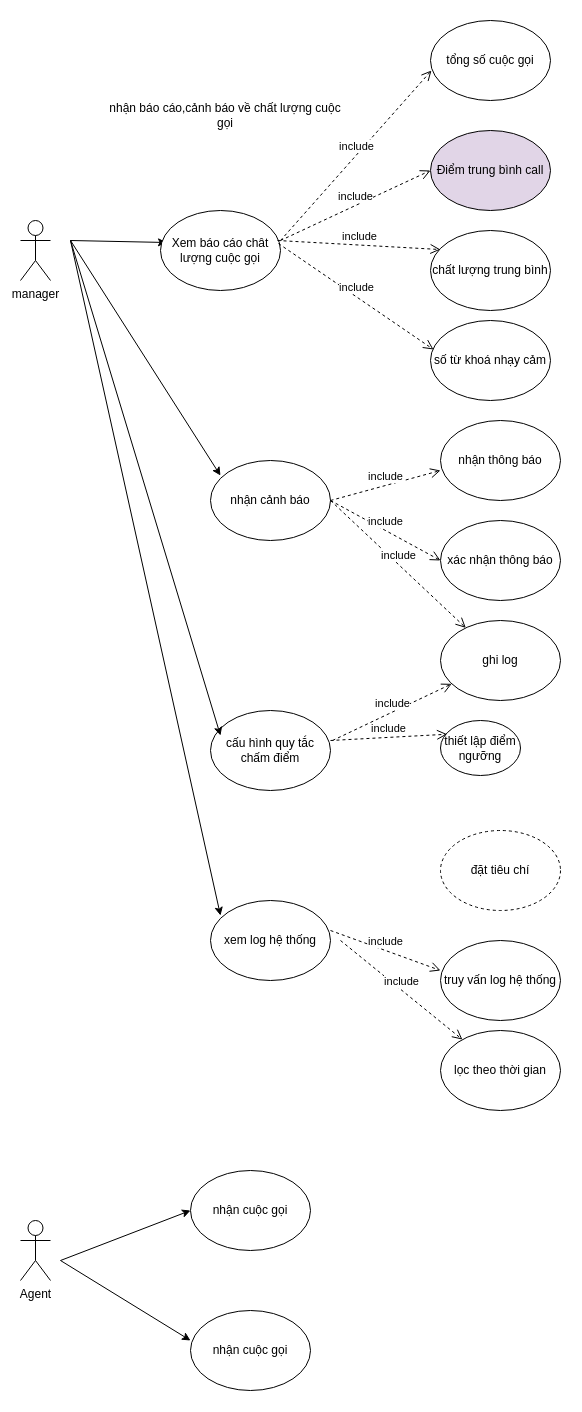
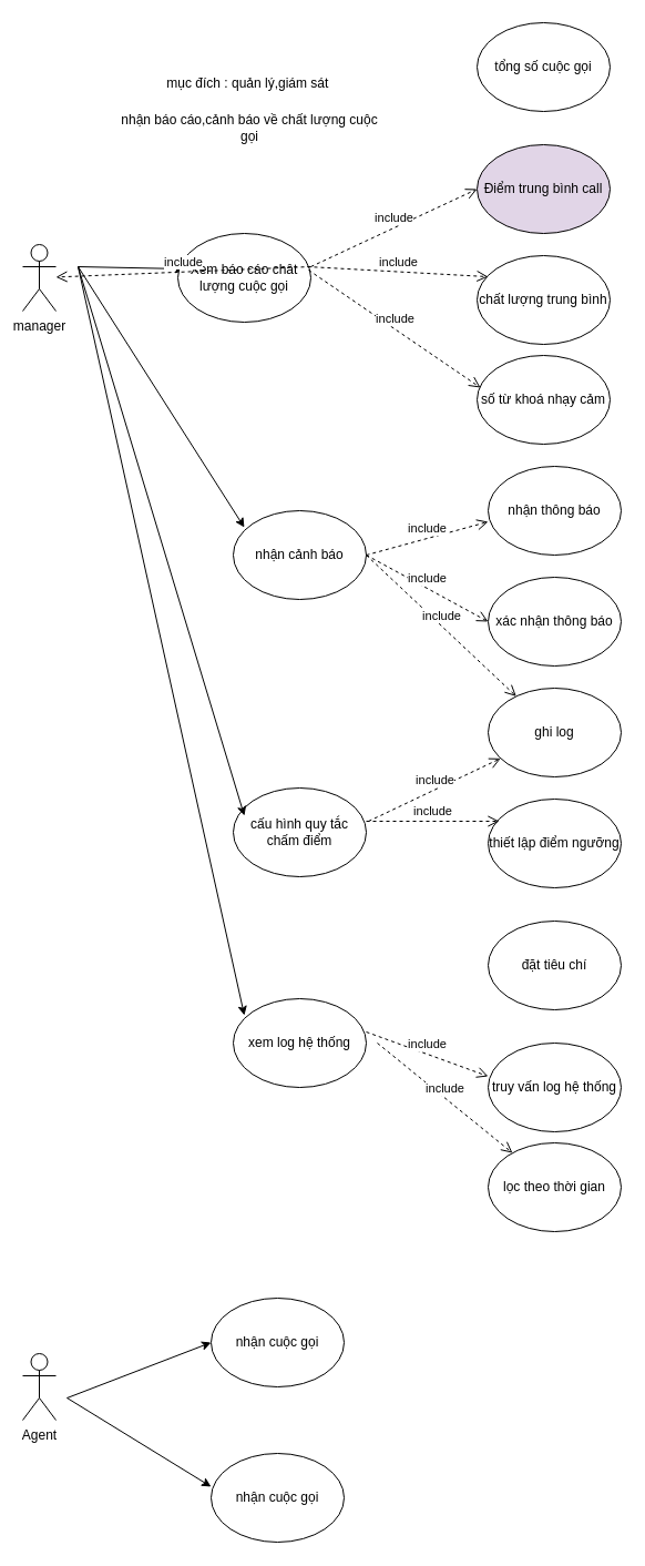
  <mxCell id="0" />
  <mxCell id="1" parent="0" />
  <mxCell id="2" value="manager" style="shape=umlActor;verticalLabelPosition=bottom;verticalAlign=top;html=1;outlineConnect=0;" parent="1" vertex="1"><mxGeometry x="20" y="220" width="30" height="60" as="geometry" /></mxCell>
  <mxCell id="3" value="" style="endArrow=classic;html=1;rounded=0;entryX=0.05;entryY=0.4;entryDx=0;entryDy=0;entryPerimeter=0;" parent="1" target="6" edge="1"><mxGeometry width="50" height="50" relative="1" as="geometry"><mxPoint x="70" y="240" as="sourcePoint" /><mxPoint x="120" y="240" as="targetPoint" /></mxGeometry></mxCell>
+ <mxCell id="4" value="mục đích : quản lý,giám sát&amp;nbsp;" style="text;html=1;align=center;verticalAlign=middle;whiteSpace=wrap;rounded=0;" parent="1" vertex="1"><mxGeometry x="100" width="250" height="30" as="geometry" y="60" /></mxCell>
  <mxCell id="5" value="nhận báo cáo,cảnh báo về chất lượng cuộc gọi" style="text;html=1;align=center;verticalAlign=middle;whiteSpace=wrap;rounded=0;" parent="1" vertex="1"><mxGeometry x="105" y="100" width="240" height="30" as="geometry" /></mxCell>
  <mxCell id="6" value="Xem báo cáo chât lượng cuộc gọi" style="ellipse;whiteSpace=wrap;html=1;" parent="1" vertex="1"><mxGeometry x="160" y="210" width="120" height="80" as="geometry" /></mxCell>
  <mxCell id="7" value="tổng số cuộc gọi" style="ellipse;whiteSpace=wrap;html=1;" parent="1" vertex="1"><mxGeometry x="430" y="20" width="120" height="80" as="geometry" /></mxCell>
  <mxCell id="8" value="Điểm trung bình call" style="ellipse;whiteSpace=wrap;html=1;fillColor=#e1d5e7;" parent="1" vertex="1"><mxGeometry x="430" y="130" width="120" height="80" as="geometry" /></mxCell>
  <mxCell id="9" value="chất lượng trung bình" style="ellipse;whiteSpace=wrap;html=1;" parent="1" vertex="1"><mxGeometry x="430" y="230" width="120" height="80" as="geometry" /></mxCell>
  <mxCell id="10" value="số từ khoá nhạy cảm" style="ellipse;whiteSpace=wrap;html=1;" parent="1" vertex="1"><mxGeometry x="430" y="320" width="120" height="80" as="geometry" /></mxCell>
  <mxCell id="11" value="nhận cảnh báo" style="ellipse;whiteSpace=wrap;html=1;" parent="1" vertex="1"><mxGeometry x="210" y="460" width="120" height="80" as="geometry" /></mxCell>
  <mxCell id="12" value="" style="endArrow=classic;html=1;rounded=0;entryX=0.083;entryY=0.188;entryDx=0;entryDy=0;entryPerimeter=0;" parent="1" target="11" edge="1"><mxGeometry width="50" height="50" relative="1" as="geometry"><mxPoint x="70" y="240" as="sourcePoint" /><mxPoint x="120" y="190" as="targetPoint" /></mxGeometry></mxCell>
  <mxCell id="13" value="nhận thông báo&lt;span style=&quot;color: rgba(0, 0, 0, 0); font-family: monospace; font-size: 0px; text-align: start; text-wrap-mode: nowrap;&quot;&gt;%3CmxGraphModel%3E%3Croot%3E%3CmxCell%20id%3D%220%22%2F%3E%3CmxCell%20id%3D%221%22%20parent%3D%220%22%2F%3E%3CmxCell%20id%3D%222%22%20value%3D%22include%22%20style%3D%22text%3Bhtml%3D1%3Balign%3Dcenter%3BverticalAlign%3Dmiddle%3BwhiteSpace%3Dwrap%3Brounded%3D0%3Brotation%3D45%3B%22%20vertex%3D%221%22%20parent%3D%221%22%3E%3CmxGeometry%20x%3D%22440.0%22%20y%3D%22194.999%22%20width%3D%2250%22%20height%3D%2230%22%20as%3D%22geometry%22%2F%3E%3C%2FmxCell%3E%3C%2Froot%3E%3C%2FmxGraphModel%3E&lt;/span&gt;" style="ellipse;whiteSpace=wrap;html=1;" parent="1" vertex="1"><mxGeometry x="440" y="420" width="120" height="80" as="geometry" /></mxCell>
  <mxCell id="14" value="xác nhận thông báo" style="ellipse;whiteSpace=wrap;html=1;" parent="1" vertex="1"><mxGeometry x="440" y="520" width="120" height="80" as="geometry" /></mxCell>
  <mxCell id="15" value="ghi log" style="ellipse;whiteSpace=wrap;html=1;" parent="1" vertex="1"><mxGeometry x="440" y="620" width="120" height="80" as="geometry" /></mxCell>
  <mxCell id="16" value="include" style="html=1;verticalAlign=bottom;endArrow=open;dashed=1;endSize=8;curved=0;rounded=0;entryX=0;entryY=0.5;entryDx=0;entryDy=0;exitX=1;exitY=0.5;exitDx=0;exitDy=0;" parent="1" source="11" target="14" edge="1"><mxGeometry relative="1" as="geometry"><mxPoint x="350" y="650" as="sourcePoint" /><mxPoint x="270" y="650" as="targetPoint" /></mxGeometry></mxCell>
  <mxCell id="17" value="include" style="html=1;verticalAlign=bottom;endArrow=open;dashed=1;endSize=8;curved=0;rounded=0;entryX=0;entryY=0.625;entryDx=0;entryDy=0;exitX=1;exitY=0.5;exitDx=0;exitDy=0;entryPerimeter=0;" parent="1" source="11" target="13" edge="1"><mxGeometry relative="1" as="geometry"><mxPoint x="330" y="480" as="sourcePoint" /><mxPoint x="440" y="540" as="targetPoint" /></mxGeometry></mxCell>
  <mxCell id="18" value="include" style="html=1;verticalAlign=bottom;endArrow=open;dashed=1;endSize=8;curved=0;rounded=0;" parent="1" target="15" edge="1"><mxGeometry relative="1" as="geometry"><mxPoint x="330" y="500" as="sourcePoint" /><mxPoint x="420" y="590" as="targetPoint" /></mxGeometry></mxCell>
  <mxCell id="19" value="include" style="html=1;verticalAlign=bottom;endArrow=open;dashed=1;endSize=8;curved=0;rounded=0;entryX=0;entryY=0.625;entryDx=0;entryDy=0;entryPerimeter=0;" parent="1" edge="1"><mxGeometry relative="1" as="geometry"><mxPoint x="280" y="240" as="sourcePoint" /><mxPoint x="430" y="170" as="targetPoint" /></mxGeometry></mxCell>
  <mxCell id="20" value="include" style="html=1;verticalAlign=bottom;endArrow=open;dashed=1;endSize=8;curved=0;rounded=0;entryX=0.083;entryY=0.238;entryDx=0;entryDy=0;entryPerimeter=0;exitX=0.975;exitY=0.375;exitDx=0;exitDy=0;exitPerimeter=0;" parent="1" source="6" target="9" edge="1"><mxGeometry relative="1" as="geometry"><mxPoint x="330" y="220" as="sourcePoint" /><mxPoint x="430" y="190" as="targetPoint" /></mxGeometry></mxCell>
  <mxCell id="21" value="include" style="html=1;verticalAlign=bottom;endArrow=open;dashed=1;endSize=8;curved=0;rounded=0;entryX=0.083;entryY=0.238;entryDx=0;entryDy=0;entryPerimeter=0;exitX=0.983;exitY=0.413;exitDx=0;exitDy=0;exitPerimeter=0;" parent="1" source="6" edge="1"><mxGeometry relative="1" as="geometry"><mxPoint x="320" y="300" as="sourcePoint" /><mxPoint x="433" y="349" as="targetPoint" /></mxGeometry></mxCell>
  <mxCell id="22" value="cấu hình quy tắc chấm điểm" style="ellipse;whiteSpace=wrap;html=1;" parent="1" vertex="1"><mxGeometry x="210" y="710" width="120" height="80" as="geometry" /></mxCell>
  <mxCell id="23" value="" style="endArrow=classic;html=1;rounded=0;entryX=0.083;entryY=0.188;entryDx=0;entryDy=0;entryPerimeter=0;" parent="1" edge="1"><mxGeometry width="50" height="50" relative="1" as="geometry"><mxPoint x="70" y="240" as="sourcePoint" /><mxPoint x="220" y="735" as="targetPoint" /></mxGeometry></mxCell>
- <mxCell id="24" value="thiết lập điểm ngưỡng" style="ellipse;whiteSpace=wrap;html=1;" parent="1" vertex="1"><mxGeometry x="440" y="720" width="80" height="55" as="geometry" /></mxCell>
+ <mxCell id="24" value="thiết lập điểm ngưỡng" style="ellipse;whiteSpace=wrap;html=1;" parent="1" vertex="1"><mxGeometry x="440" y="720" width="120" height="80" as="geometry" /></mxCell>
  <mxCell id="25" value="include" style="html=1;verticalAlign=bottom;endArrow=open;dashed=1;endSize=8;curved=0;rounded=0;entryX=0.083;entryY=0.25;entryDx=0;entryDy=0;exitX=1;exitY=0.5;exitDx=0;exitDy=0;entryPerimeter=0;" parent="1" target="24" edge="1"><mxGeometry relative="1" as="geometry"><mxPoint x="330" y="740" as="sourcePoint" /><mxPoint x="440" y="710" as="targetPoint" /></mxGeometry></mxCell>
- <mxCell id="26" value="đặt tiêu chí" style="ellipse;whiteSpace=wrap;html=1;dashed=1;" parent="1" vertex="1"><mxGeometry x="440" y="830" width="120" height="80" as="geometry" /></mxCell>
+ <mxCell id="26" value="đặt tiêu chí" style="ellipse;whiteSpace=wrap;html=1;" parent="1" vertex="1"><mxGeometry x="440" y="830" width="120" height="80" as="geometry" /></mxCell>
  <mxCell id="27" value="include" style="html=1;verticalAlign=bottom;endArrow=open;dashed=1;endSize=8;curved=0;rounded=0;exitX=1.017;exitY=0.375;exitDx=0;exitDy=0;exitPerimeter=0;" parent="1" source="22" target="15" edge="1"><mxGeometry relative="1" as="geometry"><mxPoint x="310" y="820" as="sourcePoint" /><mxPoint x="430" y="820" as="targetPoint" /></mxGeometry></mxCell>
- <mxCell id="28" value="include" style="html=1;verticalAlign=bottom;endArrow=open;dashed=1;endSize=8;curved=0;rounded=0;entryX=0.008;entryY=0.625;entryDx=0;entryDy=0;entryPerimeter=0;exitX=1;exitY=0.375;exitDx=0;exitDy=0;exitPerimeter=0;" parent="1" source="6" target="7" edge="1"><mxGeometry relative="1" as="geometry"><mxPoint x="300" y="170" as="sourcePoint" /><mxPoint x="400" y="140" as="targetPoint" /></mxGeometry></mxCell>
+ <mxCell id="28" value="include" style="html=1;verticalAlign=bottom;endArrow=open;dashed=1;endSize=8;curved=0;rounded=0;exitX=1;exitY=0.375;exitDx=0;exitDy=0;exitPerimeter=0;" parent="1" source="6" target="2" edge="1"><mxGeometry relative="1" as="geometry"><mxPoint x="300" y="170" as="sourcePoint" /><mxPoint x="400" y="140" as="targetPoint" /></mxGeometry></mxCell>
  <mxCell id="29" value="xem log hệ thống" style="ellipse;whiteSpace=wrap;html=1;" vertex="1" parent="1"><mxGeometry x="210" y="900" width="120" height="80" as="geometry" /></mxCell>
  <mxCell id="30" value="" style="endArrow=classic;html=1;rounded=0;entryX=0.083;entryY=0.188;entryDx=0;entryDy=0;entryPerimeter=0;" edge="1" parent="1"><mxGeometry width="50" height="50" relative="1" as="geometry"><mxPoint x="70" y="240" as="sourcePoint" /><mxPoint x="220" y="915" as="targetPoint" /></mxGeometry></mxCell>
  <mxCell id="31" value="truy vấn log hệ thống" style="ellipse;whiteSpace=wrap;html=1;" vertex="1" parent="1"><mxGeometry x="440" y="940" width="120" height="80" as="geometry" /></mxCell>
  <mxCell id="32" value="include" style="html=1;verticalAlign=bottom;endArrow=open;dashed=1;endSize=8;curved=0;rounded=0;exitX=1.017;exitY=0.375;exitDx=0;exitDy=0;exitPerimeter=0;entryX=0;entryY=0.375;entryDx=0;entryDy=0;entryPerimeter=0;" edge="1" parent="1" target="31"><mxGeometry relative="1" as="geometry"><mxPoint x="330" y="930" as="sourcePoint" /><mxPoint x="459" y="1030" as="targetPoint" /></mxGeometry></mxCell>
  <mxCell id="33" value="lọc theo thời gian" style="ellipse;whiteSpace=wrap;html=1;" vertex="1" parent="1"><mxGeometry x="440" y="1030" width="120" height="80" as="geometry" /></mxCell>
  <mxCell id="34" value="include" style="html=1;verticalAlign=bottom;endArrow=open;dashed=1;endSize=8;curved=0;rounded=0;" edge="1" parent="1" target="33"><mxGeometry relative="1" as="geometry"><mxPoint x="340" y="940" as="sourcePoint" /><mxPoint x="430" y="990" as="targetPoint" /></mxGeometry></mxCell>
  <mxCell id="35" value="Agent" style="shape=umlActor;verticalLabelPosition=bottom;verticalAlign=top;html=1;" vertex="1" parent="1"><mxGeometry x="20" y="1220" width="30" height="60" as="geometry" /></mxCell>
  <mxCell id="36" value="" style="endArrow=classic;html=1;rounded=0;entryX=0;entryY=0.5;entryDx=0;entryDy=0;" edge="1" parent="1" target="37"><mxGeometry width="50" height="50" relative="1" as="geometry"><mxPoint x="60" y="1260" as="sourcePoint" /><mxPoint x="180" y="1220" as="targetPoint" /></mxGeometry></mxCell>
  <mxCell id="37" value="nhận cuộc gọi" style="ellipse;whiteSpace=wrap;html=1;" vertex="1" parent="1"><mxGeometry x="190" y="1170" width="120" height="80" as="geometry" /></mxCell>
  <mxCell id="38" value="nhận cuộc gọi" style="ellipse;whiteSpace=wrap;html=1;" vertex="1" parent="1"><mxGeometry x="190" y="1310" width="120" height="80" as="geometry" /></mxCell>
  <mxCell id="39" value="" style="endArrow=classic;html=1;rounded=0;entryX=0;entryY=0.5;entryDx=0;entryDy=0;" edge="1" parent="1"><mxGeometry width="50" height="50" relative="1" as="geometry"><mxPoint x="60" y="1260" as="sourcePoint" /><mxPoint x="190" y="1340" as="targetPoint" /></mxGeometry></mxCell>
